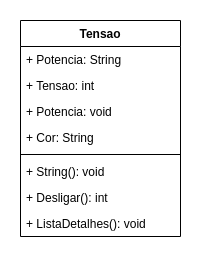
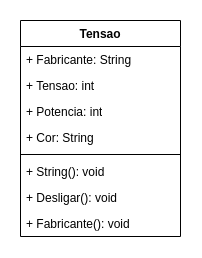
  <mxCell id="0" />
  <mxCell id="1" parent="0" />
  <mxCell id="2" value="Tensao" style="swimlane;fontStyle=1;align=center;verticalAlign=top;childLayout=stackLayout;horizontal=1;startSize=26;horizontalStack=0;resizeParent=1;resizeParentMax=0;resizeLast=0;collapsible=1;marginBottom=0;whiteSpace=wrap;html=1;" vertex="1" parent="1"><mxGeometry x="20" y="20" width="160" height="216" as="geometry" /></mxCell>
- <mxCell id="3" value="+ Potencia: String" style="text;strokeColor=none;fillColor=none;align=left;verticalAlign=top;spacingLeft=4;spacingRight=4;overflow=hidden;rotatable=0;points=[[0,0.5],[1,0.5]];portConstraint=eastwest;whiteSpace=wrap;html=1;" vertex="1" parent="2"><mxGeometry y="26" width="160" height="26" as="geometry" /></mxCell>
+ <mxCell id="3" value="+ Fabricante: String" style="text;strokeColor=none;fillColor=none;align=left;verticalAlign=top;spacingLeft=4;spacingRight=4;overflow=hidden;rotatable=0;points=[[0,0.5],[1,0.5]];portConstraint=eastwest;whiteSpace=wrap;html=1;" vertex="1" parent="2"><mxGeometry y="26" width="160" height="26" as="geometry" /></mxCell>
  <mxCell id="4" value="+ Tensao: int" style="text;strokeColor=none;fillColor=none;align=left;verticalAlign=top;spacingLeft=4;spacingRight=4;overflow=hidden;rotatable=0;points=[[0,0.5],[1,0.5]];portConstraint=eastwest;whiteSpace=wrap;html=1;" vertex="1" parent="2"><mxGeometry y="52" width="160" height="26" as="geometry" /></mxCell>
- <mxCell id="5" value="+ Potencia: void" style="text;strokeColor=none;fillColor=none;align=left;verticalAlign=top;spacingLeft=4;spacingRight=4;overflow=hidden;rotatable=0;points=[[0,0.5],[1,0.5]];portConstraint=eastwest;whiteSpace=wrap;html=1;" vertex="1" parent="2"><mxGeometry y="78" width="160" height="26" as="geometry" /></mxCell>
+ <mxCell id="5" value="+ Potencia: int" style="text;strokeColor=none;fillColor=none;align=left;verticalAlign=top;spacingLeft=4;spacingRight=4;overflow=hidden;rotatable=0;points=[[0,0.5],[1,0.5]];portConstraint=eastwest;whiteSpace=wrap;html=1;" vertex="1" parent="2"><mxGeometry y="78" width="160" height="26" as="geometry" /></mxCell>
  <mxCell id="6" value="+ Cor: String" style="text;strokeColor=none;fillColor=none;align=left;verticalAlign=top;spacingLeft=4;spacingRight=4;overflow=hidden;rotatable=0;points=[[0,0.5],[1,0.5]];portConstraint=eastwest;whiteSpace=wrap;html=1;" vertex="1" parent="2"><mxGeometry y="104" width="160" height="26" as="geometry" /></mxCell>
  <mxCell id="7" value="" style="line;strokeWidth=1;fillColor=none;align=left;verticalAlign=middle;spacingTop=-1;spacingLeft=3;spacingRight=3;rotatable=0;labelPosition=right;points=[];portConstraint=eastwest;strokeColor=inherit;" vertex="1" parent="2"><mxGeometry y="130" width="160" height="8" as="geometry" /></mxCell>
  <mxCell id="8" value="+ String(): void" style="text;strokeColor=none;fillColor=none;align=left;verticalAlign=top;spacingLeft=4;spacingRight=4;overflow=hidden;rotatable=0;points=[[0,0.5],[1,0.5]];portConstraint=eastwest;whiteSpace=wrap;html=1;" vertex="1" parent="2"><mxGeometry y="138" width="160" height="26" as="geometry" /></mxCell>
- <mxCell id="9" value="+ Desligar(): int" style="text;strokeColor=none;fillColor=none;align=left;verticalAlign=top;spacingLeft=4;spacingRight=4;overflow=hidden;rotatable=0;points=[[0,0.5],[1,0.5]];portConstraint=eastwest;whiteSpace=wrap;html=1;" vertex="1" parent="2"><mxGeometry y="164" width="160" height="26" as="geometry" /></mxCell>
- <mxCell id="10" value="+ ListaDetalhes(): void" style="text;strokeColor=none;fillColor=none;align=left;verticalAlign=top;spacingLeft=4;spacingRight=4;overflow=hidden;rotatable=0;points=[[0,0.5],[1,0.5]];portConstraint=eastwest;whiteSpace=wrap;html=1;" vertex="1" parent="2"><mxGeometry y="190" width="160" height="26" as="geometry" /></mxCell>
+ <mxCell id="9" value="+ Desligar(): void" style="text;strokeColor=none;fillColor=none;align=left;verticalAlign=top;spacingLeft=4;spacingRight=4;overflow=hidden;rotatable=0;points=[[0,0.5],[1,0.5]];portConstraint=eastwest;whiteSpace=wrap;html=1;" vertex="1" parent="2"><mxGeometry y="164" width="160" height="26" as="geometry" /></mxCell>
+ <mxCell id="10" value="+ Fabricante(): void" style="text;strokeColor=none;fillColor=none;align=left;verticalAlign=top;spacingLeft=4;spacingRight=4;overflow=hidden;rotatable=0;points=[[0,0.5],[1,0.5]];portConstraint=eastwest;whiteSpace=wrap;html=1;" vertex="1" parent="2"><mxGeometry y="190" width="160" height="26" as="geometry" /></mxCell>
